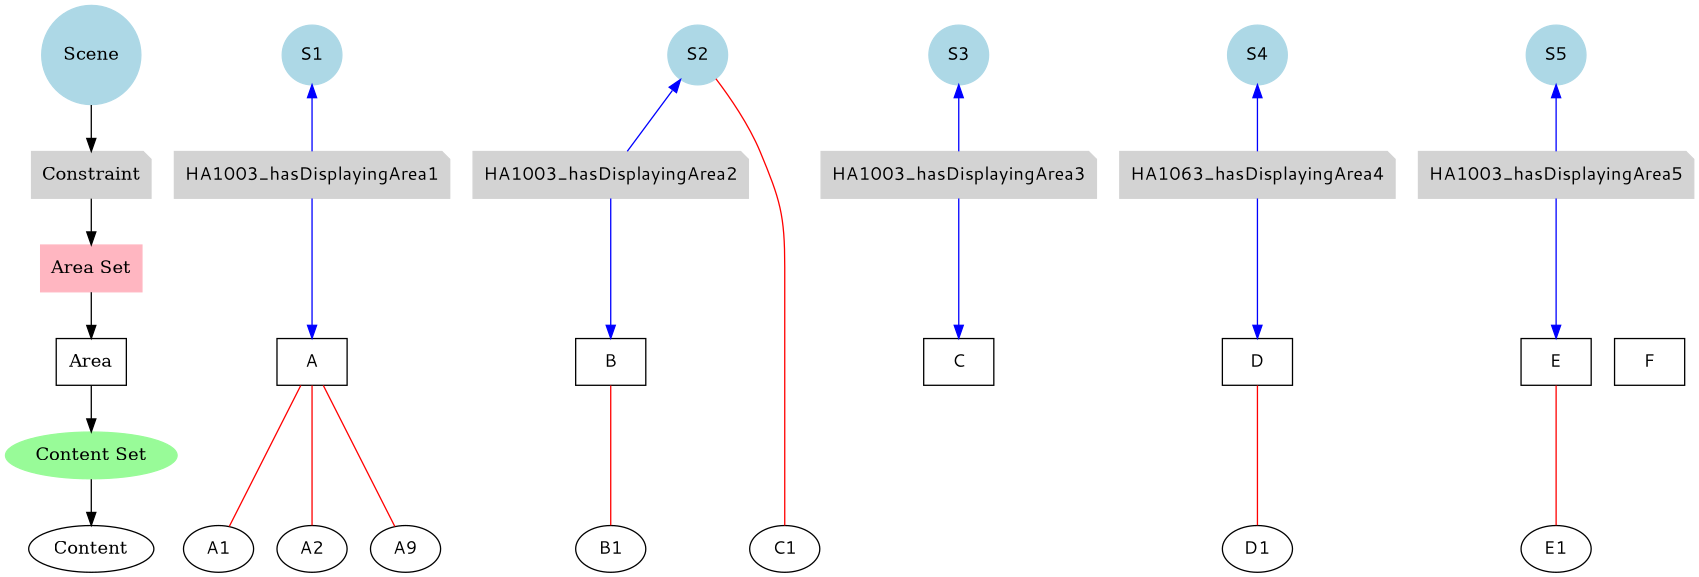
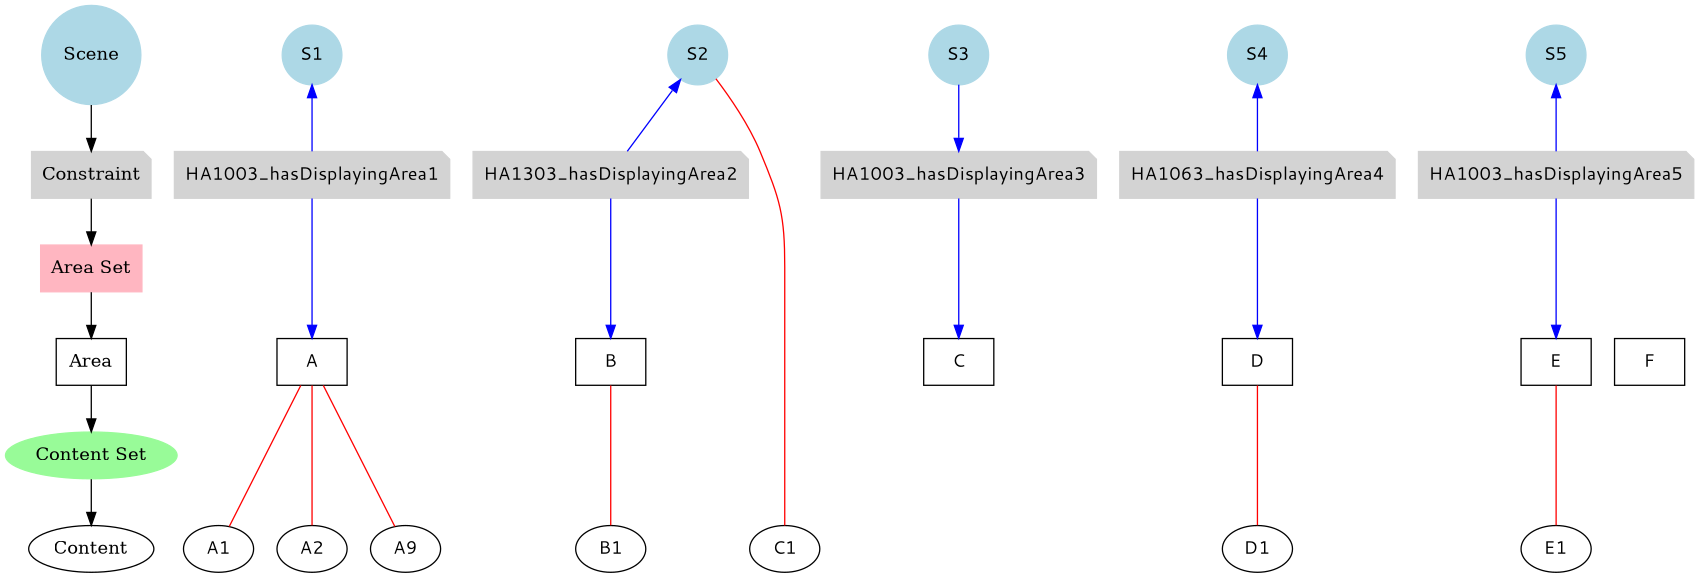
  digraph {
    clusterrank=global
    rankdir=TB
    node [shape=ellipse fontname="Meiryo UI"]
    edge [color=blue]
    Area [shape=box fontname=""]
    n2 [label=A shape=box]
    n3 [label=B shape=box]
    n4 [label=C shape=box]
    n5 [label=D shape=box]
    n6 [label=E shape=box]
    n7 [label=F shape=box]
    Content [fontname=""]
    n9 [label=A1]
    n10 [label=A2]
    n11 [label=A9]
    n12 [label=B1]
    n13 [label=C1]
    n14 [label=D1]
    n15 [label=E1]
    Constraint [color=lightgrey shape=note style=filled fontname=""]
    n17 [color=lightgrey label=HA1003_hasDisplayingArea1 shape=note style=filled]
-   n18 [color=lightgrey label=HA1003_hasDisplayingArea2 shape=note style=filled]
+   n18 [color=lightgrey label=HA1303_hasDisplayingArea2 shape=note style=filled]
    n19 [color=lightgrey label=HA1003_hasDisplayingArea3 shape=note style=filled]
    n20 [color=lightgrey label=HA1063_hasDisplayingArea4 shape=note style=filled]
    n21 [color=lightgrey label=HA1003_hasDisplayingArea5 shape=note style=filled]
    "Area Set" [color=lightpink shape=box style=filled fontname=""]
    "Content Set" [color=palegreen style=filled fontname=""]
    Scene [color=lightblue shape=circle style=filled fontname=""]
    n25 [color=lightblue label=S1 shape=circle style=filled]
    n26 [color=lightblue label=S2 shape=circle style=filled]
    n27 [color=lightblue label=S3 shape=circle style=filled]
    n28 [color=lightblue label=S4 shape=circle style=filled]
    n29 [color=lightblue label=S5 shape=circle style=filled]
    subgraph sub_1 {
      rank=same
      Area
      n2
      n3
      n4
      n5
      n6
      n7
    }
    subgraph sub_2 {
      rank=same
      Content
      n9
      n10
      n11
      n12
      n13
      n14
      n15
    }
    subgraph sub_3 {
      rank=same
      Constraint
      n17
      n18
      n19
      n20
      n21
    }
    subgraph sub_4 {
      rank=same
      Constraint
    }
    subgraph sub_5 {
      rank=same
      Constraint
    }
    subgraph sub_6 {
      "Area Set"
    }
    subgraph sub_7 {
      "Content Set"
    }
    subgraph sub_8 {
      rank=same
      Scene
      n25
      n26
      n27
      n28
      n29
    }
    Area -> "Content Set" [color=""]
    n2 -> n9 [color=red dir=none]
    n2 -> n10 [color=red dir=none]
    n2 -> n11 [color=red dir=none]
    n3 -> n12 [color=red dir=none]
    n5 -> n14 [color=red dir=none]
    n6 -> n15 [color=red dir=none]
    Constraint -> "Area Set" [color=""]
    n17 -> n2
    n17 -> n25
    n18 -> n3
    n18 -> n26
    n19 -> n4
-   n19 -> n27
+   n27 -> n19
    n20 -> n5
    n20 -> n28
    n21 -> n6
    n21 -> n29
    "Area Set" -> Area [color=""]
    "Content Set" -> Content [color=""]
    Scene -> Constraint [color=""]
    n26 -> n13 [color=red dir=none]
  }
